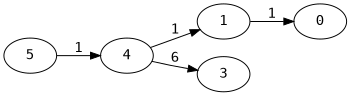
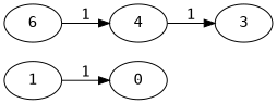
  digraph {
    fontname="DejaVu Sans Mono"
    rankdir=LR
    node [fontname="DejaVu Sans Mono"]
    edge [fontname="DejaVu Sans Mono"]
    1
    0
    4
    3
-   5
+   5 [label=6]
    1 -> 0 [label=1]
-   4 -> 1 [label=1]
-   4 -> 3 [label=6]
+   4 -> 3 [label=1]
    5 -> 4 [label=1]
  }
